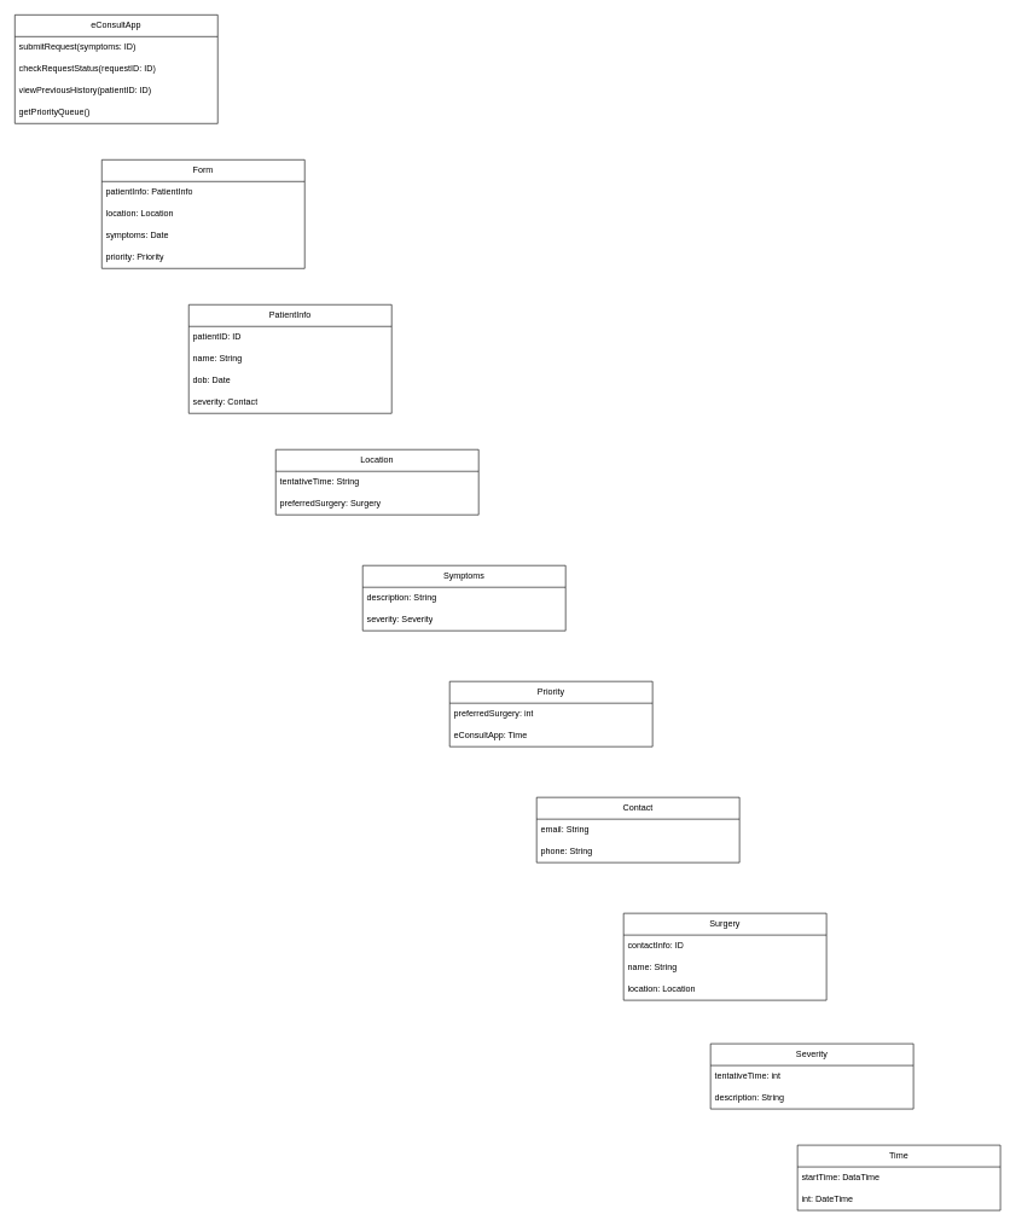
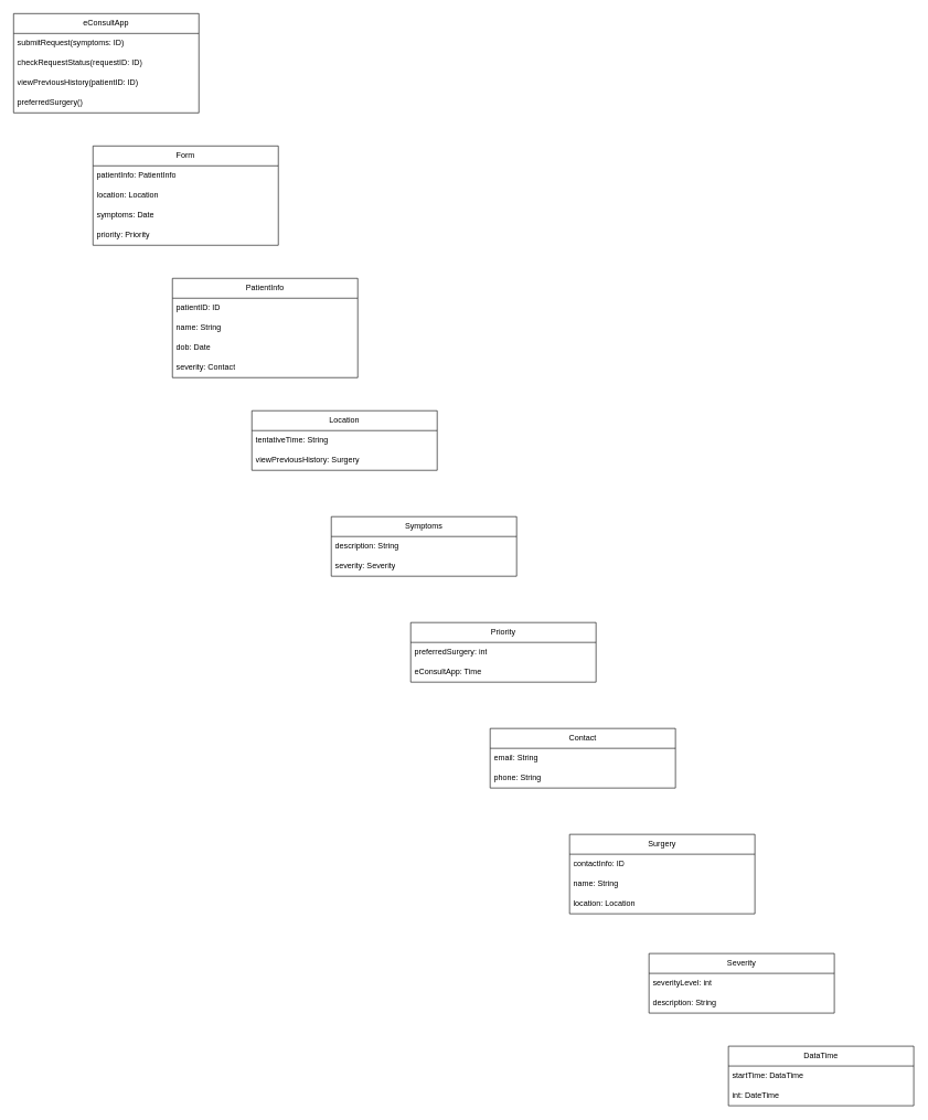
  <mxCell id="0" />
  <mxCell id="1" parent="0" />
  <mxCell id="2" value="eConsultApp" style="swimlane;fontStyle=0;childLayout=stackLayout;horizontal=1;startSize=30;horizontalStack=0;resizeParent=1;resizeParentMax=0;resizeLast=0;collapsible=1;marginBottom=0;whiteSpace=wrap;html=1;" vertex="1" parent="1"><mxGeometry x="20" y="20" width="280" height="150" as="geometry" /></mxCell>
  <mxCell id="3" value="submitRequest(symptoms: ID)" style="text;strokeColor=none;fillColor=none;align=left;verticalAlign=middle;spacingLeft=4;spacingRight=4;overflow=hidden;points=[[0,0.5],[1,0.5]];portConstraint=eastwest;rotatable=0;whiteSpace=wrap;html=1;" vertex="1" parent="2"><mxGeometry y="30" width="280" height="30" as="geometry" /></mxCell>
  <mxCell id="4" value="checkRequestStatus(requestID: ID)" style="text;strokeColor=none;fillColor=none;align=left;verticalAlign=middle;spacingLeft=4;spacingRight=4;overflow=hidden;points=[[0,0.5],[1,0.5]];portConstraint=eastwest;rotatable=0;whiteSpace=wrap;html=1;" vertex="1" parent="2"><mxGeometry y="60" width="280" height="30" as="geometry" /></mxCell>
  <mxCell id="5" value="viewPreviousHistory(patientID: ID)" style="text;strokeColor=none;fillColor=none;align=left;verticalAlign=middle;spacingLeft=4;spacingRight=4;overflow=hidden;points=[[0,0.5],[1,0.5]];portConstraint=eastwest;rotatable=0;whiteSpace=wrap;html=1;" vertex="1" parent="2"><mxGeometry y="90" width="280" height="30" as="geometry" /></mxCell>
- <mxCell id="6" value="getPriorityQueue()" style="text;strokeColor=none;fillColor=none;align=left;verticalAlign=middle;spacingLeft=4;spacingRight=4;overflow=hidden;points=[[0,0.5],[1,0.5]];portConstraint=eastwest;rotatable=0;whiteSpace=wrap;html=1;" vertex="1" parent="2"><mxGeometry y="120" width="280" height="30" as="geometry" /></mxCell>
+ <mxCell id="6" value="preferredSurgery()" style="text;strokeColor=none;fillColor=none;align=left;verticalAlign=middle;spacingLeft=4;spacingRight=4;overflow=hidden;points=[[0,0.5],[1,0.5]];portConstraint=eastwest;rotatable=0;whiteSpace=wrap;html=1;" vertex="1" parent="2"><mxGeometry y="120" width="280" height="30" as="geometry" /></mxCell>
  <mxCell id="7" value="Surgery" style="swimlane;fontStyle=0;childLayout=stackLayout;horizontal=1;startSize=30;horizontalStack=0;resizeParent=1;resizeParentMax=0;resizeLast=0;collapsible=1;marginBottom=0;whiteSpace=wrap;html=1;" vertex="1" parent="1"><mxGeometry x="860" y="1260" width="280" height="120" as="geometry" /></mxCell>
  <mxCell id="8" value="contactInfo: ID" style="text;strokeColor=none;fillColor=none;align=left;verticalAlign=middle;spacingLeft=4;spacingRight=4;overflow=hidden;points=[[0,0.5],[1,0.5]];portConstraint=eastwest;rotatable=0;whiteSpace=wrap;html=1;" vertex="1" parent="7"><mxGeometry y="30" width="280" height="30" as="geometry" /></mxCell>
  <mxCell id="9" value="name: String" style="text;strokeColor=none;fillColor=none;align=left;verticalAlign=middle;spacingLeft=4;spacingRight=4;overflow=hidden;points=[[0,0.5],[1,0.5]];portConstraint=eastwest;rotatable=0;whiteSpace=wrap;html=1;" vertex="1" parent="7"><mxGeometry y="60" width="280" height="30" as="geometry" /></mxCell>
  <mxCell id="10" value="location: Location" style="text;strokeColor=none;fillColor=none;align=left;verticalAlign=middle;spacingLeft=4;spacingRight=4;overflow=hidden;points=[[0,0.5],[1,0.5]];portConstraint=eastwest;rotatable=0;whiteSpace=wrap;html=1;" vertex="1" parent="7"><mxGeometry y="90" width="280" height="30" as="geometry" /></mxCell>
  <mxCell id="11" value="Form" style="swimlane;fontStyle=0;childLayout=stackLayout;horizontal=1;startSize=30;horizontalStack=0;resizeParent=1;resizeParentMax=0;resizeLast=0;collapsible=1;marginBottom=0;whiteSpace=wrap;html=1;" vertex="1" parent="1"><mxGeometry x="140" y="220" width="280" height="150" as="geometry" /></mxCell>
  <mxCell id="12" value="patientInfo: PatientInfo" style="text;strokeColor=none;fillColor=none;align=left;verticalAlign=middle;spacingLeft=4;spacingRight=4;overflow=hidden;points=[[0,0.5],[1,0.5]];portConstraint=eastwest;rotatable=0;whiteSpace=wrap;html=1;" vertex="1" parent="11"><mxGeometry y="30" width="280" height="30" as="geometry" /></mxCell>
  <mxCell id="13" value="location: Location" style="text;strokeColor=none;fillColor=none;align=left;verticalAlign=middle;spacingLeft=4;spacingRight=4;overflow=hidden;points=[[0,0.5],[1,0.5]];portConstraint=eastwest;rotatable=0;whiteSpace=wrap;html=1;" vertex="1" parent="11"><mxGeometry y="60" width="280" height="30" as="geometry" /></mxCell>
  <mxCell id="14" value="symptoms: Date" style="text;strokeColor=none;fillColor=none;align=left;verticalAlign=middle;spacingLeft=4;spacingRight=4;overflow=hidden;points=[[0,0.5],[1,0.5]];portConstraint=eastwest;rotatable=0;whiteSpace=wrap;html=1;" vertex="1" parent="11"><mxGeometry y="90" width="280" height="30" as="geometry" /></mxCell>
  <mxCell id="15" value="priority: Priority" style="text;strokeColor=none;fillColor=none;align=left;verticalAlign=middle;spacingLeft=4;spacingRight=4;overflow=hidden;points=[[0,0.5],[1,0.5]];portConstraint=eastwest;rotatable=0;whiteSpace=wrap;html=1;" vertex="1" parent="11"><mxGeometry y="120" width="280" height="30" as="geometry" /></mxCell>
  <mxCell id="16" value="PatientInfo" style="swimlane;fontStyle=0;childLayout=stackLayout;horizontal=1;startSize=30;horizontalStack=0;resizeParent=1;resizeParentMax=0;resizeLast=0;collapsible=1;marginBottom=0;whiteSpace=wrap;html=1;" vertex="1" parent="1"><mxGeometry x="260" y="420" width="280" height="150" as="geometry" /></mxCell>
  <mxCell id="17" value="patientID: ID" style="text;strokeColor=none;fillColor=none;align=left;verticalAlign=middle;spacingLeft=4;spacingRight=4;overflow=hidden;points=[[0,0.5],[1,0.5]];portConstraint=eastwest;rotatable=0;whiteSpace=wrap;html=1;" vertex="1" parent="16"><mxGeometry y="30" width="280" height="30" as="geometry" /></mxCell>
  <mxCell id="18" value="name: String" style="text;strokeColor=none;fillColor=none;align=left;verticalAlign=middle;spacingLeft=4;spacingRight=4;overflow=hidden;points=[[0,0.5],[1,0.5]];portConstraint=eastwest;rotatable=0;whiteSpace=wrap;html=1;" vertex="1" parent="16"><mxGeometry y="60" width="280" height="30" as="geometry" /></mxCell>
  <mxCell id="19" value="dob: Date" style="text;strokeColor=none;fillColor=none;align=left;verticalAlign=middle;spacingLeft=4;spacingRight=4;overflow=hidden;points=[[0,0.5],[1,0.5]];portConstraint=eastwest;rotatable=0;whiteSpace=wrap;html=1;" vertex="1" parent="16"><mxGeometry y="90" width="280" height="30" as="geometry" /></mxCell>
  <mxCell id="20" value="severity: Contact" style="text;strokeColor=none;fillColor=none;align=left;verticalAlign=middle;spacingLeft=4;spacingRight=4;overflow=hidden;points=[[0,0.5],[1,0.5]];portConstraint=eastwest;rotatable=0;whiteSpace=wrap;html=1;" vertex="1" parent="16"><mxGeometry y="120" width="280" height="30" as="geometry" /></mxCell>
  <mxCell id="21" value="Severity" style="swimlane;fontStyle=0;childLayout=stackLayout;horizontal=1;startSize=30;horizontalStack=0;resizeParent=1;resizeParentMax=0;resizeLast=0;collapsible=1;marginBottom=0;whiteSpace=wrap;html=1;" vertex="1" parent="1"><mxGeometry x="980" y="1440" width="280" height="90" as="geometry" /></mxCell>
- <mxCell id="22" value="tentativeTime: int" style="text;strokeColor=none;fillColor=none;align=left;verticalAlign=middle;spacingLeft=4;spacingRight=4;overflow=hidden;points=[[0,0.5],[1,0.5]];portConstraint=eastwest;rotatable=0;whiteSpace=wrap;html=1;" vertex="1" parent="21"><mxGeometry y="30" width="280" height="30" as="geometry" /></mxCell>
+ <mxCell id="22" value="severityLevel: int" style="text;strokeColor=none;fillColor=none;align=left;verticalAlign=middle;spacingLeft=4;spacingRight=4;overflow=hidden;points=[[0,0.5],[1,0.5]];portConstraint=eastwest;rotatable=0;whiteSpace=wrap;html=1;" vertex="1" parent="21"><mxGeometry y="30" width="280" height="30" as="geometry" /></mxCell>
  <mxCell id="23" value="description: String" style="text;strokeColor=none;fillColor=none;align=left;verticalAlign=middle;spacingLeft=4;spacingRight=4;overflow=hidden;points=[[0,0.5],[1,0.5]];portConstraint=eastwest;rotatable=0;whiteSpace=wrap;html=1;" vertex="1" parent="21"><mxGeometry y="60" width="280" height="30" as="geometry" /></mxCell>
  <mxCell id="24" value="Contact" style="swimlane;fontStyle=0;childLayout=stackLayout;horizontal=1;startSize=30;horizontalStack=0;resizeParent=1;resizeParentMax=0;resizeLast=0;collapsible=1;marginBottom=0;whiteSpace=wrap;html=1;" vertex="1" parent="1"><mxGeometry x="740" y="1100" width="280" height="90" as="geometry" /></mxCell>
  <mxCell id="25" value="email: String" style="text;strokeColor=none;fillColor=none;align=left;verticalAlign=middle;spacingLeft=4;spacingRight=4;overflow=hidden;points=[[0,0.5],[1,0.5]];portConstraint=eastwest;rotatable=0;whiteSpace=wrap;html=1;" vertex="1" parent="24"><mxGeometry y="30" width="280" height="30" as="geometry" /></mxCell>
  <mxCell id="26" value="phone: String" style="text;strokeColor=none;fillColor=none;align=left;verticalAlign=middle;spacingLeft=4;spacingRight=4;overflow=hidden;points=[[0,0.5],[1,0.5]];portConstraint=eastwest;rotatable=0;whiteSpace=wrap;html=1;" vertex="1" parent="24"><mxGeometry y="60" width="280" height="30" as="geometry" /></mxCell>
  <mxCell id="27" value="Location" style="swimlane;fontStyle=0;childLayout=stackLayout;horizontal=1;startSize=30;horizontalStack=0;resizeParent=1;resizeParentMax=0;resizeLast=0;collapsible=1;marginBottom=0;whiteSpace=wrap;html=1;" vertex="1" parent="1"><mxGeometry x="380" y="620" width="280" height="90" as="geometry" /></mxCell>
  <mxCell id="28" value="tentativeTime: String" style="text;strokeColor=none;fillColor=none;align=left;verticalAlign=middle;spacingLeft=4;spacingRight=4;overflow=hidden;points=[[0,0.5],[1,0.5]];portConstraint=eastwest;rotatable=0;whiteSpace=wrap;html=1;" vertex="1" parent="27"><mxGeometry y="30" width="280" height="30" as="geometry" /></mxCell>
- <mxCell id="29" value="preferredSurgery: Surgery" style="text;strokeColor=none;fillColor=none;align=left;verticalAlign=middle;spacingLeft=4;spacingRight=4;overflow=hidden;points=[[0,0.5],[1,0.5]];portConstraint=eastwest;rotatable=0;whiteSpace=wrap;html=1;" vertex="1" parent="27"><mxGeometry y="60" width="280" height="30" as="geometry" /></mxCell>
- <mxCell id="30" value="Time" style="swimlane;fontStyle=0;childLayout=stackLayout;horizontal=1;startSize=30;horizontalStack=0;resizeParent=1;resizeParentMax=0;resizeLast=0;collapsible=1;marginBottom=0;whiteSpace=wrap;html=1;" vertex="1" parent="1"><mxGeometry x="1100" y="1580" width="280" height="90" as="geometry" /></mxCell>
+ <mxCell id="29" value="viewPreviousHistory: Surgery" style="text;strokeColor=none;fillColor=none;align=left;verticalAlign=middle;spacingLeft=4;spacingRight=4;overflow=hidden;points=[[0,0.5],[1,0.5]];portConstraint=eastwest;rotatable=0;whiteSpace=wrap;html=1;" vertex="1" parent="27"><mxGeometry y="60" width="280" height="30" as="geometry" /></mxCell>
+ <mxCell id="30" value="DataTime" style="swimlane;fontStyle=0;childLayout=stackLayout;horizontal=1;startSize=30;horizontalStack=0;resizeParent=1;resizeParentMax=0;resizeLast=0;collapsible=1;marginBottom=0;whiteSpace=wrap;html=1;" vertex="1" parent="1"><mxGeometry x="1100" y="1580" width="280" height="90" as="geometry" /></mxCell>
  <mxCell id="31" value="startTime: DataTime" style="text;strokeColor=none;fillColor=none;align=left;verticalAlign=middle;spacingLeft=4;spacingRight=4;overflow=hidden;points=[[0,0.5],[1,0.5]];portConstraint=eastwest;rotatable=0;whiteSpace=wrap;html=1;" vertex="1" parent="30"><mxGeometry y="30" width="280" height="30" as="geometry" /></mxCell>
  <mxCell id="32" value="int: DateTime" style="text;strokeColor=none;fillColor=none;align=left;verticalAlign=middle;spacingLeft=4;spacingRight=4;overflow=hidden;points=[[0,0.5],[1,0.5]];portConstraint=eastwest;rotatable=0;whiteSpace=wrap;html=1;" vertex="1" parent="30"><mxGeometry y="60" width="280" height="30" as="geometry" /></mxCell>
  <mxCell id="33" value="Symptoms" style="swimlane;fontStyle=0;childLayout=stackLayout;horizontal=1;startSize=30;horizontalStack=0;resizeParent=1;resizeParentMax=0;resizeLast=0;collapsible=1;marginBottom=0;whiteSpace=wrap;html=1;" vertex="1" parent="1"><mxGeometry x="500" y="780" width="280" height="90" as="geometry" /></mxCell>
  <mxCell id="34" value="description: String" style="text;strokeColor=none;fillColor=none;align=left;verticalAlign=middle;spacingLeft=4;spacingRight=4;overflow=hidden;points=[[0,0.5],[1,0.5]];portConstraint=eastwest;rotatable=0;whiteSpace=wrap;html=1;" vertex="1" parent="33"><mxGeometry y="30" width="280" height="30" as="geometry" /></mxCell>
  <mxCell id="35" value="severity: Severity" style="text;strokeColor=none;fillColor=none;align=left;verticalAlign=middle;spacingLeft=4;spacingRight=4;overflow=hidden;points=[[0,0.5],[1,0.5]];portConstraint=eastwest;rotatable=0;whiteSpace=wrap;html=1;" vertex="1" parent="33"><mxGeometry y="60" width="280" height="30" as="geometry" /></mxCell>
  <mxCell id="36" value="Priority" style="swimlane;fontStyle=0;childLayout=stackLayout;horizontal=1;startSize=30;horizontalStack=0;resizeParent=1;resizeParentMax=0;resizeLast=0;collapsible=1;marginBottom=0;whiteSpace=wrap;html=1;" vertex="1" parent="1"><mxGeometry x="620" y="940" width="280" height="90" as="geometry" /></mxCell>
  <mxCell id="37" value="preferredSurgery: int" style="text;strokeColor=none;fillColor=none;align=left;verticalAlign=middle;spacingLeft=4;spacingRight=4;overflow=hidden;points=[[0,0.5],[1,0.5]];portConstraint=eastwest;rotatable=0;whiteSpace=wrap;html=1;" vertex="1" parent="36"><mxGeometry y="30" width="280" height="30" as="geometry" /></mxCell>
  <mxCell id="38" value="eConsultApp: Time" style="text;strokeColor=none;fillColor=none;align=left;verticalAlign=middle;spacingLeft=4;spacingRight=4;overflow=hidden;points=[[0,0.5],[1,0.5]];portConstraint=eastwest;rotatable=0;whiteSpace=wrap;html=1;" vertex="1" parent="36"><mxGeometry y="60" width="280" height="30" as="geometry" /></mxCell>
